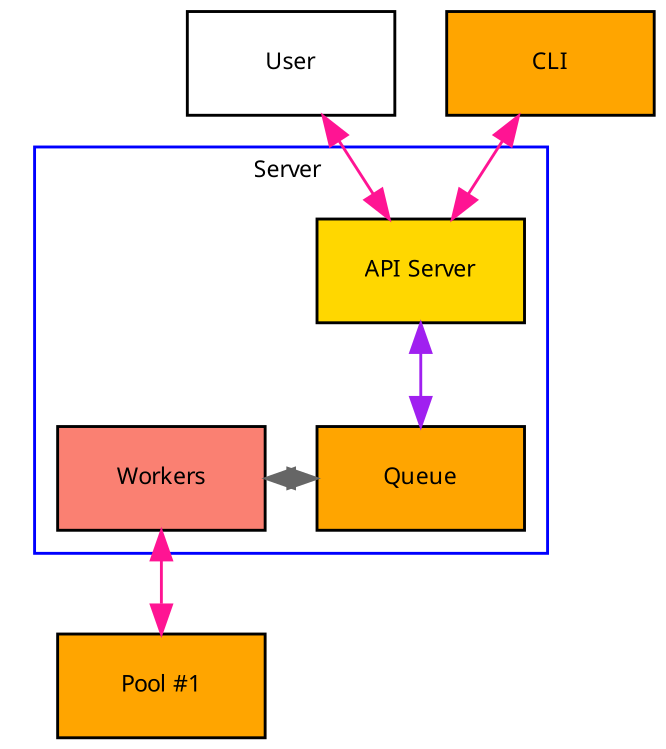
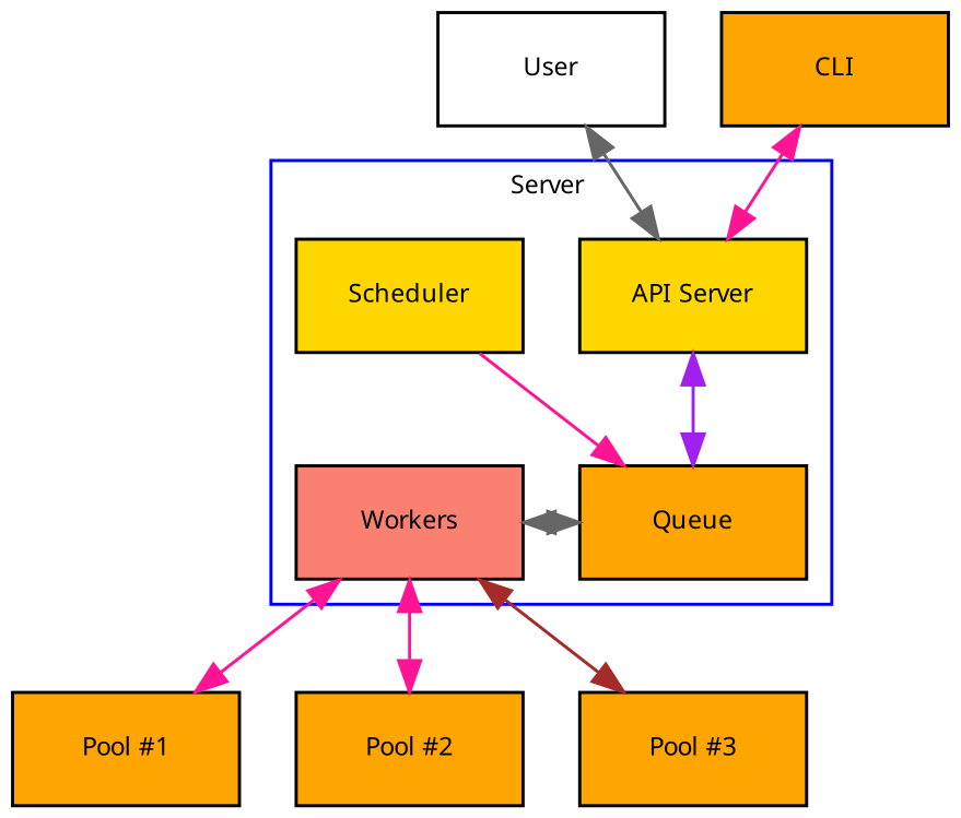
  digraph {
    fontname=Verdana
    fontsize=8
    ordering=out
    node [fillcolor=orange fontname=Verdana fontsize=8 shape=box style=filled]
    edge [color=deeppink dir=both style=solid]
    User [fillcolor=white height=0.5 width=1]
    CLI [height=0.5 width=1]
    "API Server" [fillcolor=gold height=0.5 width=1]
    Queue [height=0.5 width=1]
    Workers [fillcolor=salmon height=0.5 width=1]
+   Scheduler [fillcolor=gold height=0.5 width=1]
    "Pool #1" [height=0.5 width=1]
+   "Pool #2" [height=0.5 width=1]
+   "Pool #3" [height=0.5 width=1]
    subgraph sub_1 {
      rank=same
      User
      CLI
    }
    subgraph cluster_2 {
      color=blue
      label="Server "
+     Scheduler
      subgraph sub_3 {
        color=blue
        label="Artemis "
        rank=same
        "API Server"
      }
      subgraph sub_4 {
        color=blue
        label="Artemis "
        rank=same
        Queue
        Workers
      }
    }
-   User -> "API Server"
+   User -> "API Server" [color=gray40]
    CLI -> "API Server"
    "API Server" -> Queue [color=purple]
    Workers -> Queue [color=gray40]
    Workers -> "Pool #1"
+   Workers -> "Pool #2"
+   Workers -> "Pool #3" [color=brown]
+   Scheduler -> Queue [dir=""]
  }
